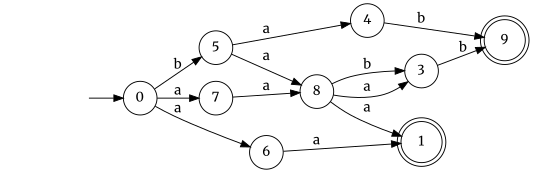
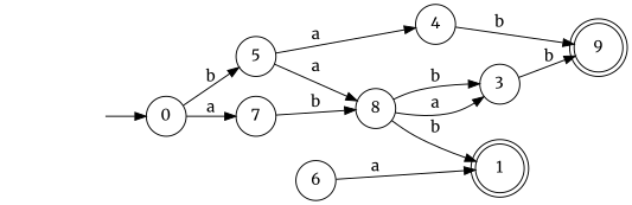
  digraph {
    fontname=Merriweather
    rankdir=LR
    node [fillcolor=white fontname=Merriweather shape=circle style=filled]
    edge [fontname=Merriweather]
    dummy [color=white fontcolor=white]
    0
    6
    5
    7
    1 [shape=doublecircle]
    4
    8
    9 [shape=doublecircle]
    3
    dummy -> 0
-   0 -> 6 [label=a]
    0 -> 5 [label=b]
    0 -> 7 [label=a]
    6 -> 1 [label=a]
    5 -> 4 [label=a]
    5 -> 8 [label=a]
-   7 -> 8 [label=a]
+   7 -> 8 [label=b]
    4 -> 9 [label=b]
-   8 -> 1 [label=a]
+   8 -> 1 [label=b]
    8 -> 3 [label=b]
    8 -> 3 [label=a]
    3 -> 9 [label=b]
  }
